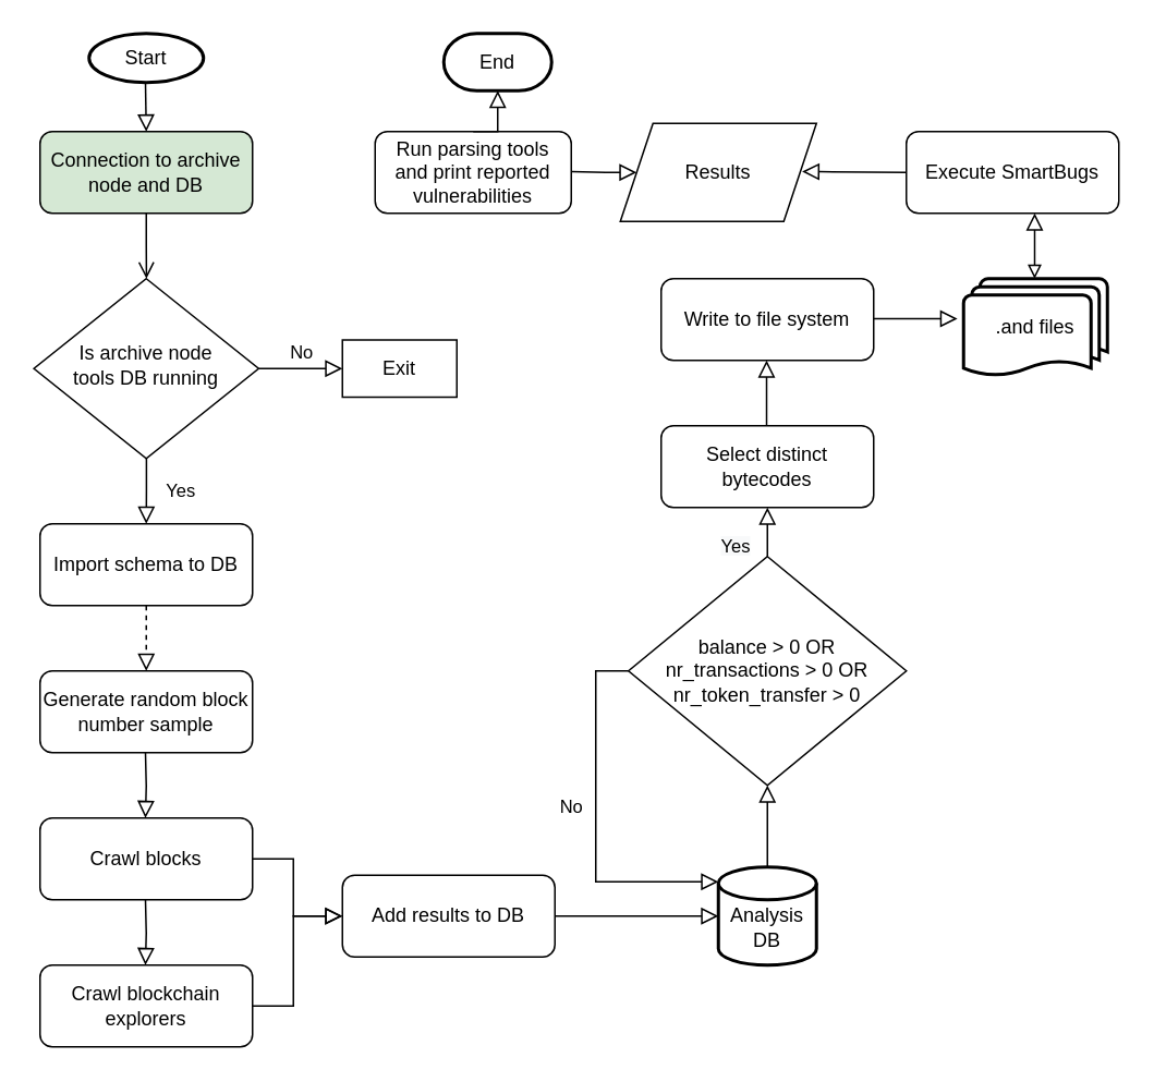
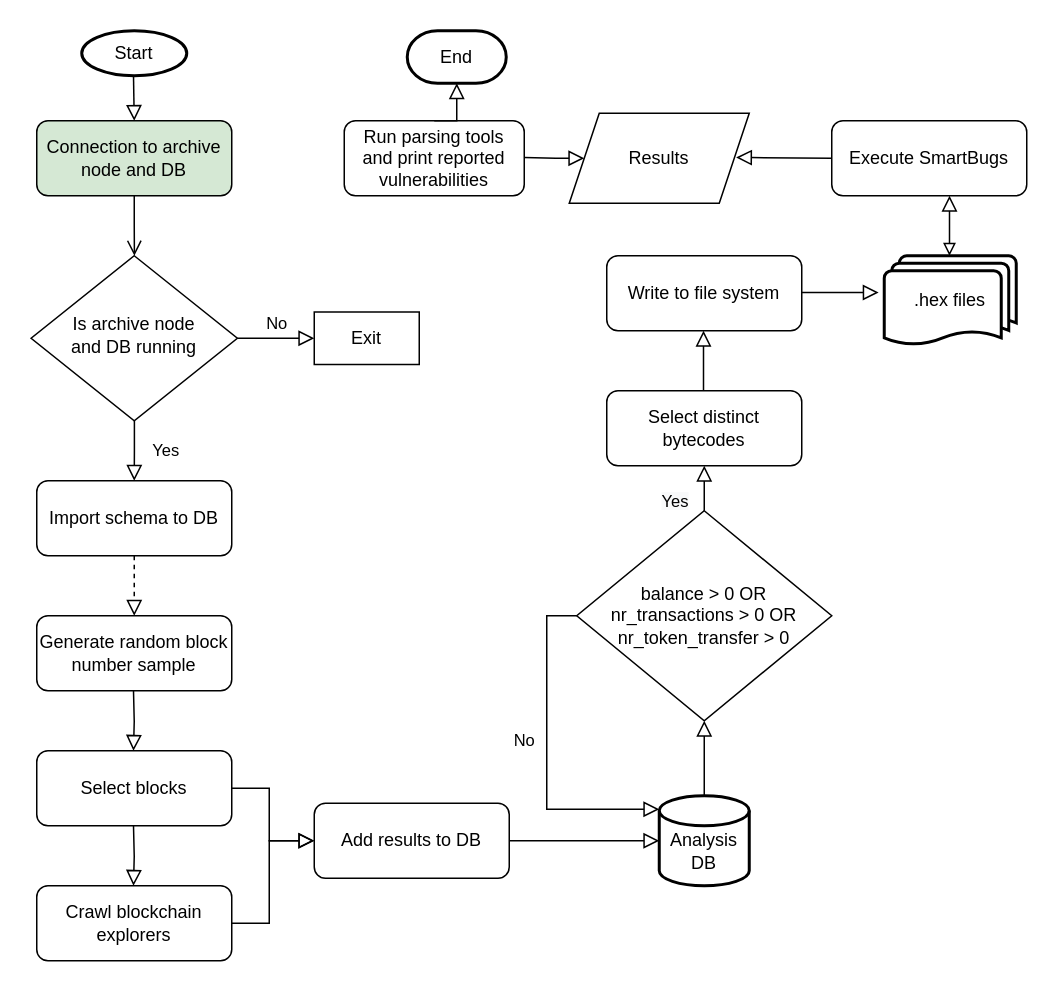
  <mxCell id="0" />
  <mxCell id="1" parent="0" />
  <mxCell id="2" value="" style="rounded=0;html=1;jettySize=auto;orthogonalLoop=1;fontSize=11;endArrow=open;endFill=0;endSize=8;strokeWidth=1;shadow=0;labelBackgroundColor=none;edgeStyle=orthogonalEdgeStyle;" parent="1" source="3" target="6" edge="1"><mxGeometry relative="1" as="geometry" /></mxCell>
  <mxCell id="3" value="Connection to archive node and DB" style="rounded=1;whiteSpace=wrap;html=1;fontSize=12;glass=0;strokeWidth=1;shadow=0;fillColor=#d5e8d4;" parent="1" vertex="1"><mxGeometry x="24" y="80" width="130" height="50" as="geometry" /></mxCell>
  <mxCell id="4" value="Yes" style="rounded=0;html=1;jettySize=auto;orthogonalLoop=1;fontSize=11;endArrow=block;endFill=0;endSize=8;strokeWidth=1;shadow=0;labelBackgroundColor=none;edgeStyle=orthogonalEdgeStyle;" parent="1" source="6" edge="1"><mxGeometry y="20" relative="1" as="geometry"><mxPoint as="offset" /><mxPoint x="89" y="320" as="targetPoint" /></mxGeometry></mxCell>
  <mxCell id="5" value="No" style="edgeStyle=orthogonalEdgeStyle;rounded=0;html=1;jettySize=auto;orthogonalLoop=1;fontSize=11;endArrow=block;endFill=0;endSize=8;strokeWidth=1;shadow=0;labelBackgroundColor=none;" parent="1" source="6" target="7" edge="1"><mxGeometry y="10" relative="1" as="geometry"><mxPoint as="offset" /></mxGeometry></mxCell>
- <mxCell id="6" value="Is archive node &lt;br&gt;tools DB running" style="rhombus;whiteSpace=wrap;html=1;shadow=0;fontFamily=Helvetica;fontSize=12;align=center;strokeWidth=1;spacing=6;spacingTop=-4;" parent="1" vertex="1"><mxGeometry x="20.25" y="170" width="137.5" height="110" as="geometry" /></mxCell>
+ <mxCell id="6" value="Is archive node &lt;br&gt;and DB running" style="rhombus;whiteSpace=wrap;html=1;shadow=0;fontFamily=Helvetica;fontSize=12;align=center;strokeWidth=1;spacing=6;spacingTop=-4;" parent="1" vertex="1"><mxGeometry x="20.25" y="170" width="137.5" height="110" as="geometry" /></mxCell>
  <mxCell id="7" value="Exit" style="whiteSpace=wrap;html=1;fontSize=12;glass=0;strokeWidth=1;shadow=0;rounded=0;" parent="1" vertex="1"><mxGeometry x="209" y="207.5" width="70" height="35" as="geometry" /></mxCell>
  <mxCell id="8" value="" style="rounded=0;html=1;jettySize=auto;orthogonalLoop=1;fontSize=11;endArrow=block;endFill=0;endSize=8;strokeWidth=1;shadow=0;labelBackgroundColor=none;edgeStyle=orthogonalEdgeStyle;" parent="1" edge="1"><mxGeometry relative="1" as="geometry"><mxPoint x="88.5" y="50" as="sourcePoint" /><mxPoint x="89" y="80" as="targetPoint" /></mxGeometry></mxCell>
  <mxCell id="9" value="Import schema to DB" style="rounded=1;whiteSpace=wrap;html=1;fontSize=12;glass=0;strokeWidth=1;shadow=0;" parent="1" vertex="1"><mxGeometry x="24" y="320" width="130" height="50" as="geometry" /></mxCell>
  <mxCell id="10" value="Generate random block number sample" style="rounded=1;whiteSpace=wrap;html=1;fontSize=12;glass=0;strokeWidth=1;shadow=0;" parent="1" vertex="1"><mxGeometry x="24" y="410" width="130" height="50" as="geometry" /></mxCell>
  <mxCell id="11" value="" style="rounded=0;html=1;jettySize=auto;orthogonalLoop=1;fontSize=11;endArrow=block;endFill=0;endSize=8;strokeWidth=1;shadow=0;labelBackgroundColor=none;edgeStyle=orthogonalEdgeStyle;exitX=0.5;exitY=1;exitDx=0;exitDy=0;entryX=0.5;entryY=0;entryDx=0;entryDy=0;dashed=1;" parent="1" source="9" target="10" edge="1"><mxGeometry relative="1" as="geometry"><mxPoint x="-21" y="370" as="sourcePoint" /><mxPoint x="-20.9" y="410.08" as="targetPoint" /></mxGeometry></mxCell>
  <mxCell id="12" value="" style="strokeWidth=2;html=1;shape=mxgraph.flowchart.start_1;whiteSpace=wrap;" parent="1" vertex="1"><mxGeometry x="54" y="20" width="70" height="30" as="geometry" /></mxCell>
  <mxCell id="13" value="Start" style="text;html=1;strokeColor=none;fillColor=none;align=center;verticalAlign=middle;whiteSpace=wrap;rounded=0;" parent="1" vertex="1"><mxGeometry x="59" y="20" width="60" height="30" as="geometry" /></mxCell>
- <mxCell id="14" value="Crawl blocks" style="rounded=1;whiteSpace=wrap;html=1;fontSize=12;glass=0;strokeWidth=1;shadow=0;" parent="1" vertex="1"><mxGeometry x="24" y="500" width="130" height="50" as="geometry" /></mxCell>
+ <mxCell id="14" value="Select blocks" style="rounded=1;whiteSpace=wrap;html=1;fontSize=12;glass=0;strokeWidth=1;shadow=0;" parent="1" vertex="1"><mxGeometry x="24" y="500" width="130" height="50" as="geometry" /></mxCell>
  <mxCell id="15" value="" style="rounded=0;html=1;jettySize=auto;orthogonalLoop=1;fontSize=11;endArrow=block;endFill=0;endSize=8;strokeWidth=1;shadow=0;labelBackgroundColor=none;edgeStyle=orthogonalEdgeStyle;exitX=0.5;exitY=1;exitDx=0;exitDy=0;entryX=0.5;entryY=0;entryDx=0;entryDy=0;" parent="1" edge="1"><mxGeometry relative="1" as="geometry"><mxPoint x="88.5" y="460" as="sourcePoint" /><mxPoint x="88.5" y="500" as="targetPoint" /></mxGeometry></mxCell>
  <mxCell id="16" value="&lt;br&gt;Analysis&lt;br&gt;DB" style="strokeWidth=2;html=1;shape=mxgraph.flowchart.database;whiteSpace=wrap;" parent="1" vertex="1"><mxGeometry x="439" y="530" width="60" height="60" as="geometry" /></mxCell>
  <mxCell id="17" value="Add results to DB" style="rounded=1;whiteSpace=wrap;html=1;fontSize=12;glass=0;strokeWidth=1;shadow=0;" parent="1" vertex="1"><mxGeometry x="209" y="535" width="130" height="50" as="geometry" /></mxCell>
  <mxCell id="18" value="" style="rounded=0;html=1;jettySize=auto;orthogonalLoop=1;fontSize=11;endArrow=block;endFill=0;endSize=8;strokeWidth=1;shadow=0;labelBackgroundColor=none;edgeStyle=orthogonalEdgeStyle;exitX=1;exitY=0.5;exitDx=0;exitDy=0;" parent="1" source="14" edge="1"><mxGeometry relative="1" as="geometry"><mxPoint x="189" y="500" as="sourcePoint" /><mxPoint x="209" y="560" as="targetPoint" /><Array as="points"><mxPoint x="179" y="525" /><mxPoint x="179" y="560" /></Array></mxGeometry></mxCell>
  <mxCell id="19" value="Crawl blockchain explorers" style="rounded=1;whiteSpace=wrap;html=1;fontSize=12;glass=0;strokeWidth=1;shadow=0;" parent="1" vertex="1"><mxGeometry x="24" y="590" width="130" height="50" as="geometry" /></mxCell>
  <mxCell id="20" value="" style="rounded=0;html=1;jettySize=auto;orthogonalLoop=1;fontSize=11;endArrow=block;endFill=0;endSize=8;strokeWidth=1;shadow=0;labelBackgroundColor=none;edgeStyle=orthogonalEdgeStyle;exitX=0.5;exitY=1;exitDx=0;exitDy=0;entryX=0.5;entryY=0;entryDx=0;entryDy=0;" parent="1" edge="1"><mxGeometry relative="1" as="geometry"><mxPoint x="88.5" y="550" as="sourcePoint" /><mxPoint x="88.5" y="590" as="targetPoint" /></mxGeometry></mxCell>
  <mxCell id="21" value="" style="rounded=0;html=1;jettySize=auto;orthogonalLoop=1;fontSize=11;endArrow=block;endFill=0;endSize=8;strokeWidth=1;shadow=0;labelBackgroundColor=none;edgeStyle=orthogonalEdgeStyle;exitX=1;exitY=0.5;exitDx=0;exitDy=0;" parent="1" source="19" edge="1"><mxGeometry relative="1" as="geometry"><mxPoint x="164" y="535" as="sourcePoint" /><mxPoint x="209" y="560" as="targetPoint" /><Array as="points"><mxPoint x="179" y="615" /><mxPoint x="179" y="560" /></Array></mxGeometry></mxCell>
  <mxCell id="22" value="" style="rounded=0;html=1;jettySize=auto;orthogonalLoop=1;fontSize=11;endArrow=block;endFill=0;endSize=8;strokeWidth=1;shadow=0;labelBackgroundColor=none;edgeStyle=orthogonalEdgeStyle;exitX=1;exitY=0.5;exitDx=0;exitDy=0;entryX=0;entryY=0.5;entryDx=0;entryDy=0;entryPerimeter=0;" parent="1" source="17" target="16" edge="1"><mxGeometry relative="1" as="geometry"><mxPoint x="369" y="560" as="sourcePoint" /><mxPoint x="369" y="600" as="targetPoint" /></mxGeometry></mxCell>
  <mxCell id="23" value="Select distinct bytecodes" style="rounded=1;whiteSpace=wrap;html=1;fontSize=12;glass=0;strokeWidth=1;shadow=0;" parent="1" vertex="1"><mxGeometry x="404" y="260" width="130" height="50" as="geometry" /></mxCell>
  <mxCell id="24" value="" style="rounded=0;html=1;jettySize=auto;orthogonalLoop=1;fontSize=11;endArrow=block;endFill=0;endSize=8;strokeWidth=1;shadow=0;labelBackgroundColor=none;edgeStyle=orthogonalEdgeStyle;exitX=0.5;exitY=0;exitDx=0;exitDy=0;exitPerimeter=0;" parent="1" source="16" target="25" edge="1"><mxGeometry relative="1" as="geometry"><mxPoint x="379" y="505" as="sourcePoint" /><mxPoint x="509" y="510" as="targetPoint" /><Array as="points" /></mxGeometry></mxCell>
  <mxCell id="25" value="balance &amp;gt; 0 OR&lt;br&gt;nr_transactions &amp;gt; 0 OR&lt;br&gt;nr_token_transfer &amp;gt; 0" style="rhombus;whiteSpace=wrap;html=1;verticalAlign=middle;" parent="1" vertex="1"><mxGeometry x="384" y="340" width="170" height="140" as="geometry" /></mxCell>
  <mxCell id="26" value="No" style="edgeStyle=orthogonalEdgeStyle;rounded=0;html=1;jettySize=auto;orthogonalLoop=1;fontSize=11;endArrow=block;endFill=0;endSize=8;strokeWidth=1;shadow=0;labelBackgroundColor=none;exitX=0;exitY=0.5;exitDx=0;exitDy=0;entryX=0;entryY=0.15;entryDx=0;entryDy=0;entryPerimeter=0;" parent="1" source="25" target="16" edge="1"><mxGeometry x="-0.077" y="-15" relative="1" as="geometry"><mxPoint as="offset" /><mxPoint x="329" y="370" as="sourcePoint" /><mxPoint x="379" y="490" as="targetPoint" /></mxGeometry></mxCell>
  <mxCell id="27" value="" style="rounded=0;html=1;jettySize=auto;orthogonalLoop=1;fontSize=11;endArrow=block;endFill=0;endSize=8;strokeWidth=1;shadow=0;labelBackgroundColor=none;edgeStyle=orthogonalEdgeStyle;exitX=0.5;exitY=0;exitDx=0;exitDy=0;entryX=0.5;entryY=1;entryDx=0;entryDy=0;exitPerimeter=0;" parent="1" edge="1"><mxGeometry relative="1" as="geometry"><mxPoint x="468.5" y="260" as="sourcePoint" /><mxPoint x="468.5" y="220" as="targetPoint" /><Array as="points"><mxPoint x="468.5" y="220" /></Array></mxGeometry></mxCell>
  <mxCell id="28" value="&lt;span style=&quot;color: rgb(0, 0, 0); font-family: Helvetica; font-size: 11px; font-style: normal; font-variant-ligatures: normal; font-variant-caps: normal; font-weight: 400; letter-spacing: normal; orphans: 2; text-align: center; text-indent: 0px; text-transform: none; widows: 2; word-spacing: 0px; -webkit-text-stroke-width: 0px; background-color: rgb(248, 249, 250); text-decoration-thickness: initial; text-decoration-style: initial; text-decoration-color: initial; float: none; display: inline !important;&quot;&gt;Yes&lt;/span&gt;" style="text;whiteSpace=wrap;html=1;" parent="1" vertex="1"><mxGeometry x="439" y="320" width="20" height="30" as="geometry" /></mxCell>
  <mxCell id="29" value="Write to file system" style="rounded=1;whiteSpace=wrap;html=1;fontSize=12;glass=0;strokeWidth=1;shadow=0;" parent="1" vertex="1"><mxGeometry x="404" y="170" width="130" height="50" as="geometry" /></mxCell>
  <mxCell id="30" value="" style="edgeStyle=orthogonalEdgeStyle;rounded=0;html=1;jettySize=auto;orthogonalLoop=1;fontSize=11;endArrow=block;endFill=0;endSize=8;strokeWidth=1;shadow=0;labelBackgroundColor=none;" parent="1" edge="1"><mxGeometry y="10" relative="1" as="geometry"><mxPoint as="offset" /><mxPoint x="534" y="194.5" as="sourcePoint" /><mxPoint x="585.25" y="194.5" as="targetPoint" /></mxGeometry></mxCell>
  <mxCell id="31" value="Execute SmartBugs" style="rounded=1;whiteSpace=wrap;html=1;fontSize=12;glass=0;strokeWidth=1;shadow=0;" parent="1" vertex="1"><mxGeometry x="554" y="80" width="130" height="50" as="geometry" /></mxCell>
  <mxCell id="32" value="" style="rounded=0;html=1;jettySize=auto;orthogonalLoop=1;fontSize=11;endArrow=block;endFill=0;endSize=8;strokeWidth=1;shadow=0;labelBackgroundColor=none;edgeStyle=orthogonalEdgeStyle;exitX=0.5;exitY=0;exitDx=0;exitDy=0;entryX=0.5;entryY=1;entryDx=0;entryDy=0;exitPerimeter=0;startArrow=block;startFill=0;" parent="1" edge="1"><mxGeometry relative="1" as="geometry"><mxPoint x="632.5" y="170" as="sourcePoint" /><mxPoint x="632.5" y="130" as="targetPoint" /><Array as="points"><mxPoint x="632.5" y="130" /></Array></mxGeometry></mxCell>
  <mxCell id="33" value="" style="edgeStyle=orthogonalEdgeStyle;rounded=0;html=1;jettySize=auto;orthogonalLoop=1;fontSize=11;endArrow=block;endFill=0;endSize=8;strokeWidth=1;shadow=0;labelBackgroundColor=none;exitX=0;exitY=0.5;exitDx=0;exitDy=0;" parent="1" source="31" edge="1"><mxGeometry y="10" relative="1" as="geometry"><mxPoint as="offset" /><mxPoint x="439" y="104.5" as="sourcePoint" /><mxPoint x="490.25" y="104.5" as="targetPoint" /></mxGeometry></mxCell>
  <mxCell id="34" value="Run parsing tools&lt;br&gt;and print reported vulnerabilities" style="rounded=1;whiteSpace=wrap;html=1;fontSize=12;glass=0;strokeWidth=1;shadow=0;" parent="1" vertex="1"><mxGeometry x="229" y="80" width="120" height="50" as="geometry" /></mxCell>
  <mxCell id="35" value="Results" style="shape=parallelogram;perimeter=parallelogramPerimeter;whiteSpace=wrap;html=1;fixedSize=1;" parent="1" vertex="1"><mxGeometry x="379" y="75" width="120" height="60" as="geometry" /></mxCell>
  <mxCell id="36" value="" style="edgeStyle=orthogonalEdgeStyle;rounded=0;html=1;jettySize=auto;orthogonalLoop=1;fontSize=11;endArrow=block;endFill=0;endSize=8;strokeWidth=1;shadow=0;labelBackgroundColor=none;entryX=0;entryY=0.5;entryDx=0;entryDy=0;" parent="1" target="35" edge="1"><mxGeometry y="10" relative="1" as="geometry"><mxPoint as="offset" /><mxPoint x="349" y="104.5" as="sourcePoint" /><mxPoint x="400.25" y="104.5" as="targetPoint" /></mxGeometry></mxCell>
- <mxCell id="37" value=".and files" style="strokeWidth=2;html=1;shape=mxgraph.flowchart.multi-document;whiteSpace=wrap;" parent="1" vertex="1"><mxGeometry x="589" y="170" width="88" height="60" as="geometry" /></mxCell>
+ <mxCell id="37" value=".hex files" style="strokeWidth=2;html=1;shape=mxgraph.flowchart.multi-document;whiteSpace=wrap;" parent="1" vertex="1"><mxGeometry x="589" y="170" width="88" height="60" as="geometry" /></mxCell>
  <mxCell id="38" value="End" style="strokeWidth=2;html=1;shape=mxgraph.flowchart.terminator;whiteSpace=wrap;" parent="1" vertex="1"><mxGeometry x="271" y="20" width="66" height="35" as="geometry" /></mxCell>
  <mxCell id="39" value="" style="edgeStyle=orthogonalEdgeStyle;rounded=0;html=1;jettySize=auto;orthogonalLoop=1;fontSize=11;endArrow=block;endFill=0;endSize=8;strokeWidth=1;shadow=0;labelBackgroundColor=none;exitX=0.5;exitY=0;exitDx=0;exitDy=0;entryX=0.5;entryY=1;entryDx=0;entryDy=0;entryPerimeter=0;" parent="1" source="34" target="38" edge="1"><mxGeometry y="10" relative="1" as="geometry"><mxPoint as="offset" /><mxPoint x="229" y="35.5" as="sourcePoint" /><mxPoint x="165.25" y="35" as="targetPoint" /></mxGeometry></mxCell>
  <mxCell id="40" value="" style="rounded=0;html=1;jettySize=auto;orthogonalLoop=1;fontSize=11;endArrow=block;endFill=0;endSize=8;strokeWidth=1;shadow=0;labelBackgroundColor=none;edgeStyle=orthogonalEdgeStyle;exitX=0.5;exitY=0;exitDx=0;exitDy=0;entryX=0.5;entryY=1;entryDx=0;entryDy=0;" edge="1" parent="1" source="25" target="23"><mxGeometry relative="1" as="geometry"><mxPoint x="489" y="360" as="sourcePoint" /><mxPoint x="489.5" y="330" as="targetPoint" /><Array as="points"><mxPoint x="469" y="330" /><mxPoint x="469" y="330" /></Array></mxGeometry></mxCell>
